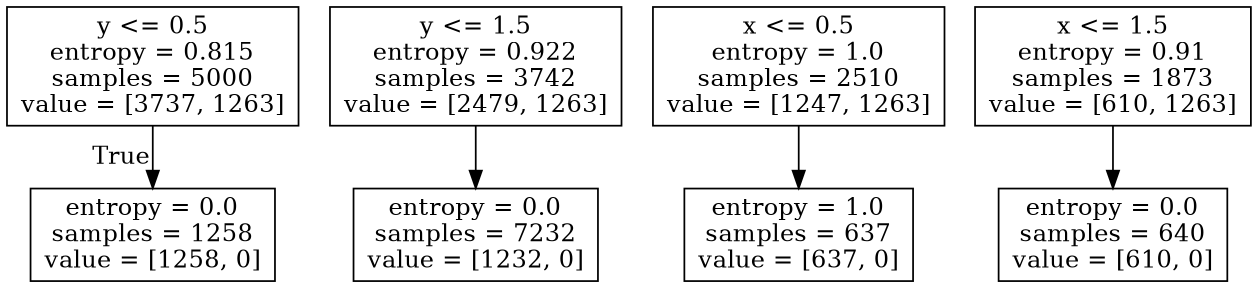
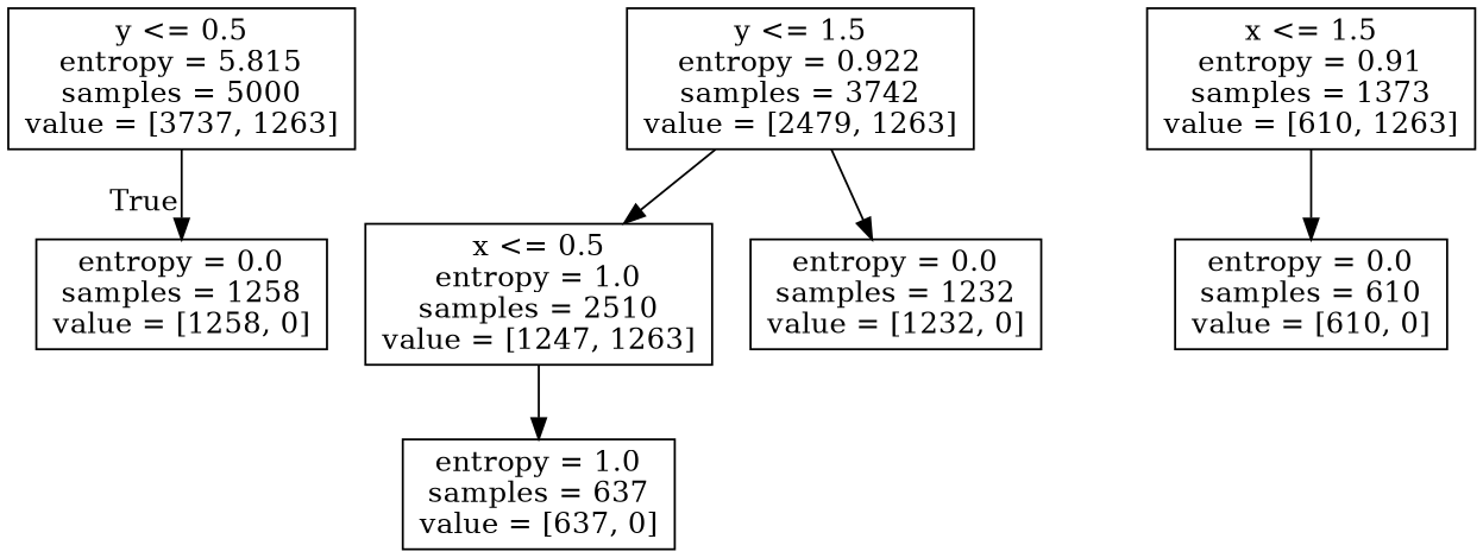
  digraph {
    node [shape=box]
-   n1 [label="y <= 0.5\nentropy = 0.815\nsamples = 5000\nvalue = [3737, 1263]"]
+   n1 [label="y <= 0.5\nentropy = 5.815\nsamples = 5000\nvalue = [3737, 1263]"]
    n2 [label="entropy = 0.0\nsamples = 1258\nvalue = [1258, 0]"]
    n3 [label="y <= 1.5\nentropy = 0.922\nsamples = 3742\nvalue = [2479, 1263]"]
    n4 [label="x <= 0.5\nentropy = 1.0\nsamples = 2510\nvalue = [1247, 1263]"]
-   n5 [label="entropy = 0.0\nsamples = 7232\nvalue = [1232, 0]"]
+   n5 [label="entropy = 0.0\nsamples = 1232\nvalue = [1232, 0]"]
    n6 [label="entropy = 1.0\nsamples = 637\nvalue = [637, 0]"]
-   n7 [label="x <= 1.5\nentropy = 0.91\nsamples = 1873\nvalue = [610, 1263]"]
-   n8 [label="entropy = 0.0\nsamples = 640\nvalue = [610, 0]"]
+   n7 [label="x <= 1.5\nentropy = 0.91\nsamples = 1373\nvalue = [610, 1263]"]
+   n8 [label="entropy = 0.0\nsamples = 610\nvalue = [610, 0]"]
    n1 -> n2 [headlabel=True labelangle=45 labeldistance=2.5]
+   n3 -> n4
    n3 -> n5
    n4 -> n6
    n7 -> n8
  }
